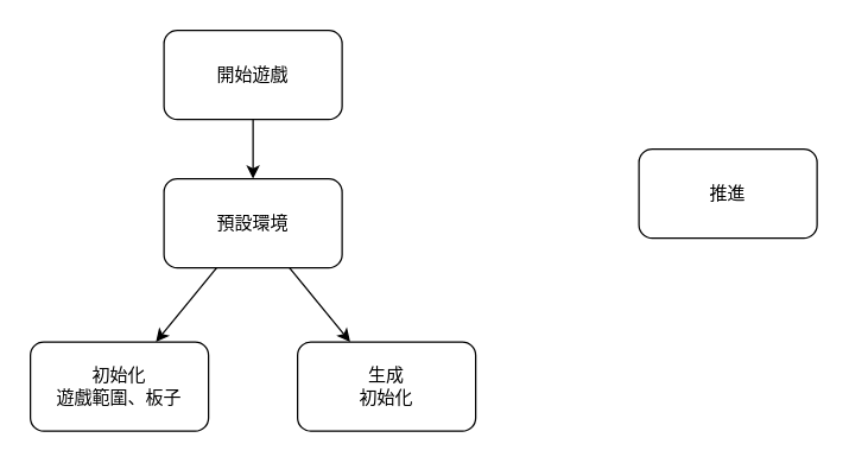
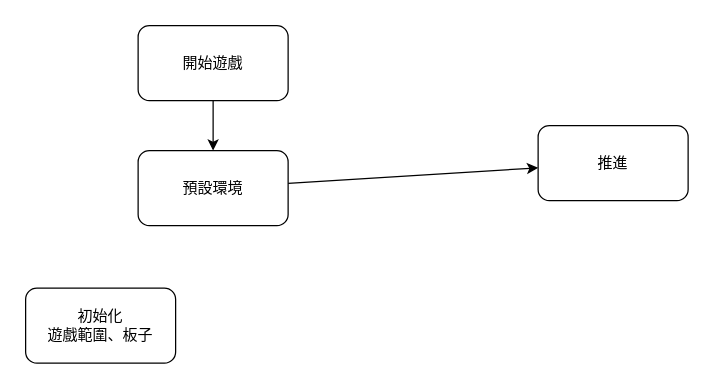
  <mxCell id="0" />
  <mxCell id="1" parent="0" />
  <mxCell id="2" style="edgeStyle=none;html=1;" edge="1" parent="1" source="3" target="6"><mxGeometry relative="1" as="geometry" /></mxCell>
  <mxCell id="3" value="開始遊戲" style="rounded=1;whiteSpace=wrap;html=1;" vertex="1" parent="1"><mxGeometry x="110" y="20" width="120" height="60" as="geometry" /></mxCell>
- <mxCell id="4" value="" style="edgeStyle=none;html=1;" edge="1" parent="1" source="6" target="7"><mxGeometry relative="1" as="geometry" /></mxCell>
- <mxCell id="5" value="" style="edgeStyle=none;html=1;" edge="1" parent="1" source="6" target="8"><mxGeometry relative="1" as="geometry" /></mxCell>
+ <mxCell id="4" value="" style="edgeStyle=none;html=1;" edge="1" parent="1" source="6" target="9"><mxGeometry relative="1" as="geometry" /></mxCell>
  <mxCell id="6" value="預設環境" style="rounded=1;whiteSpace=wrap;html=1;" vertex="1" parent="1"><mxGeometry x="110" y="120" width="120" height="60" as="geometry" /></mxCell>
  <mxCell id="7" value="初始化&lt;br&gt;遊戲範圍、板子" style="rounded=1;whiteSpace=wrap;html=1;" vertex="1" parent="1"><mxGeometry x="20" y="230" width="120" height="60" as="geometry" /></mxCell>
- <mxCell id="8" value="生成&lt;br&gt;初始化" style="rounded=1;whiteSpace=wrap;html=1;" vertex="1" parent="1"><mxGeometry x="200" y="230" width="120" height="60" as="geometry" /></mxCell>
  <mxCell id="9" value="推進" style="rounded=1;whiteSpace=wrap;html=1;" vertex="1" parent="1"><mxGeometry x="430" y="100" width="120" height="60" as="geometry" /></mxCell>
